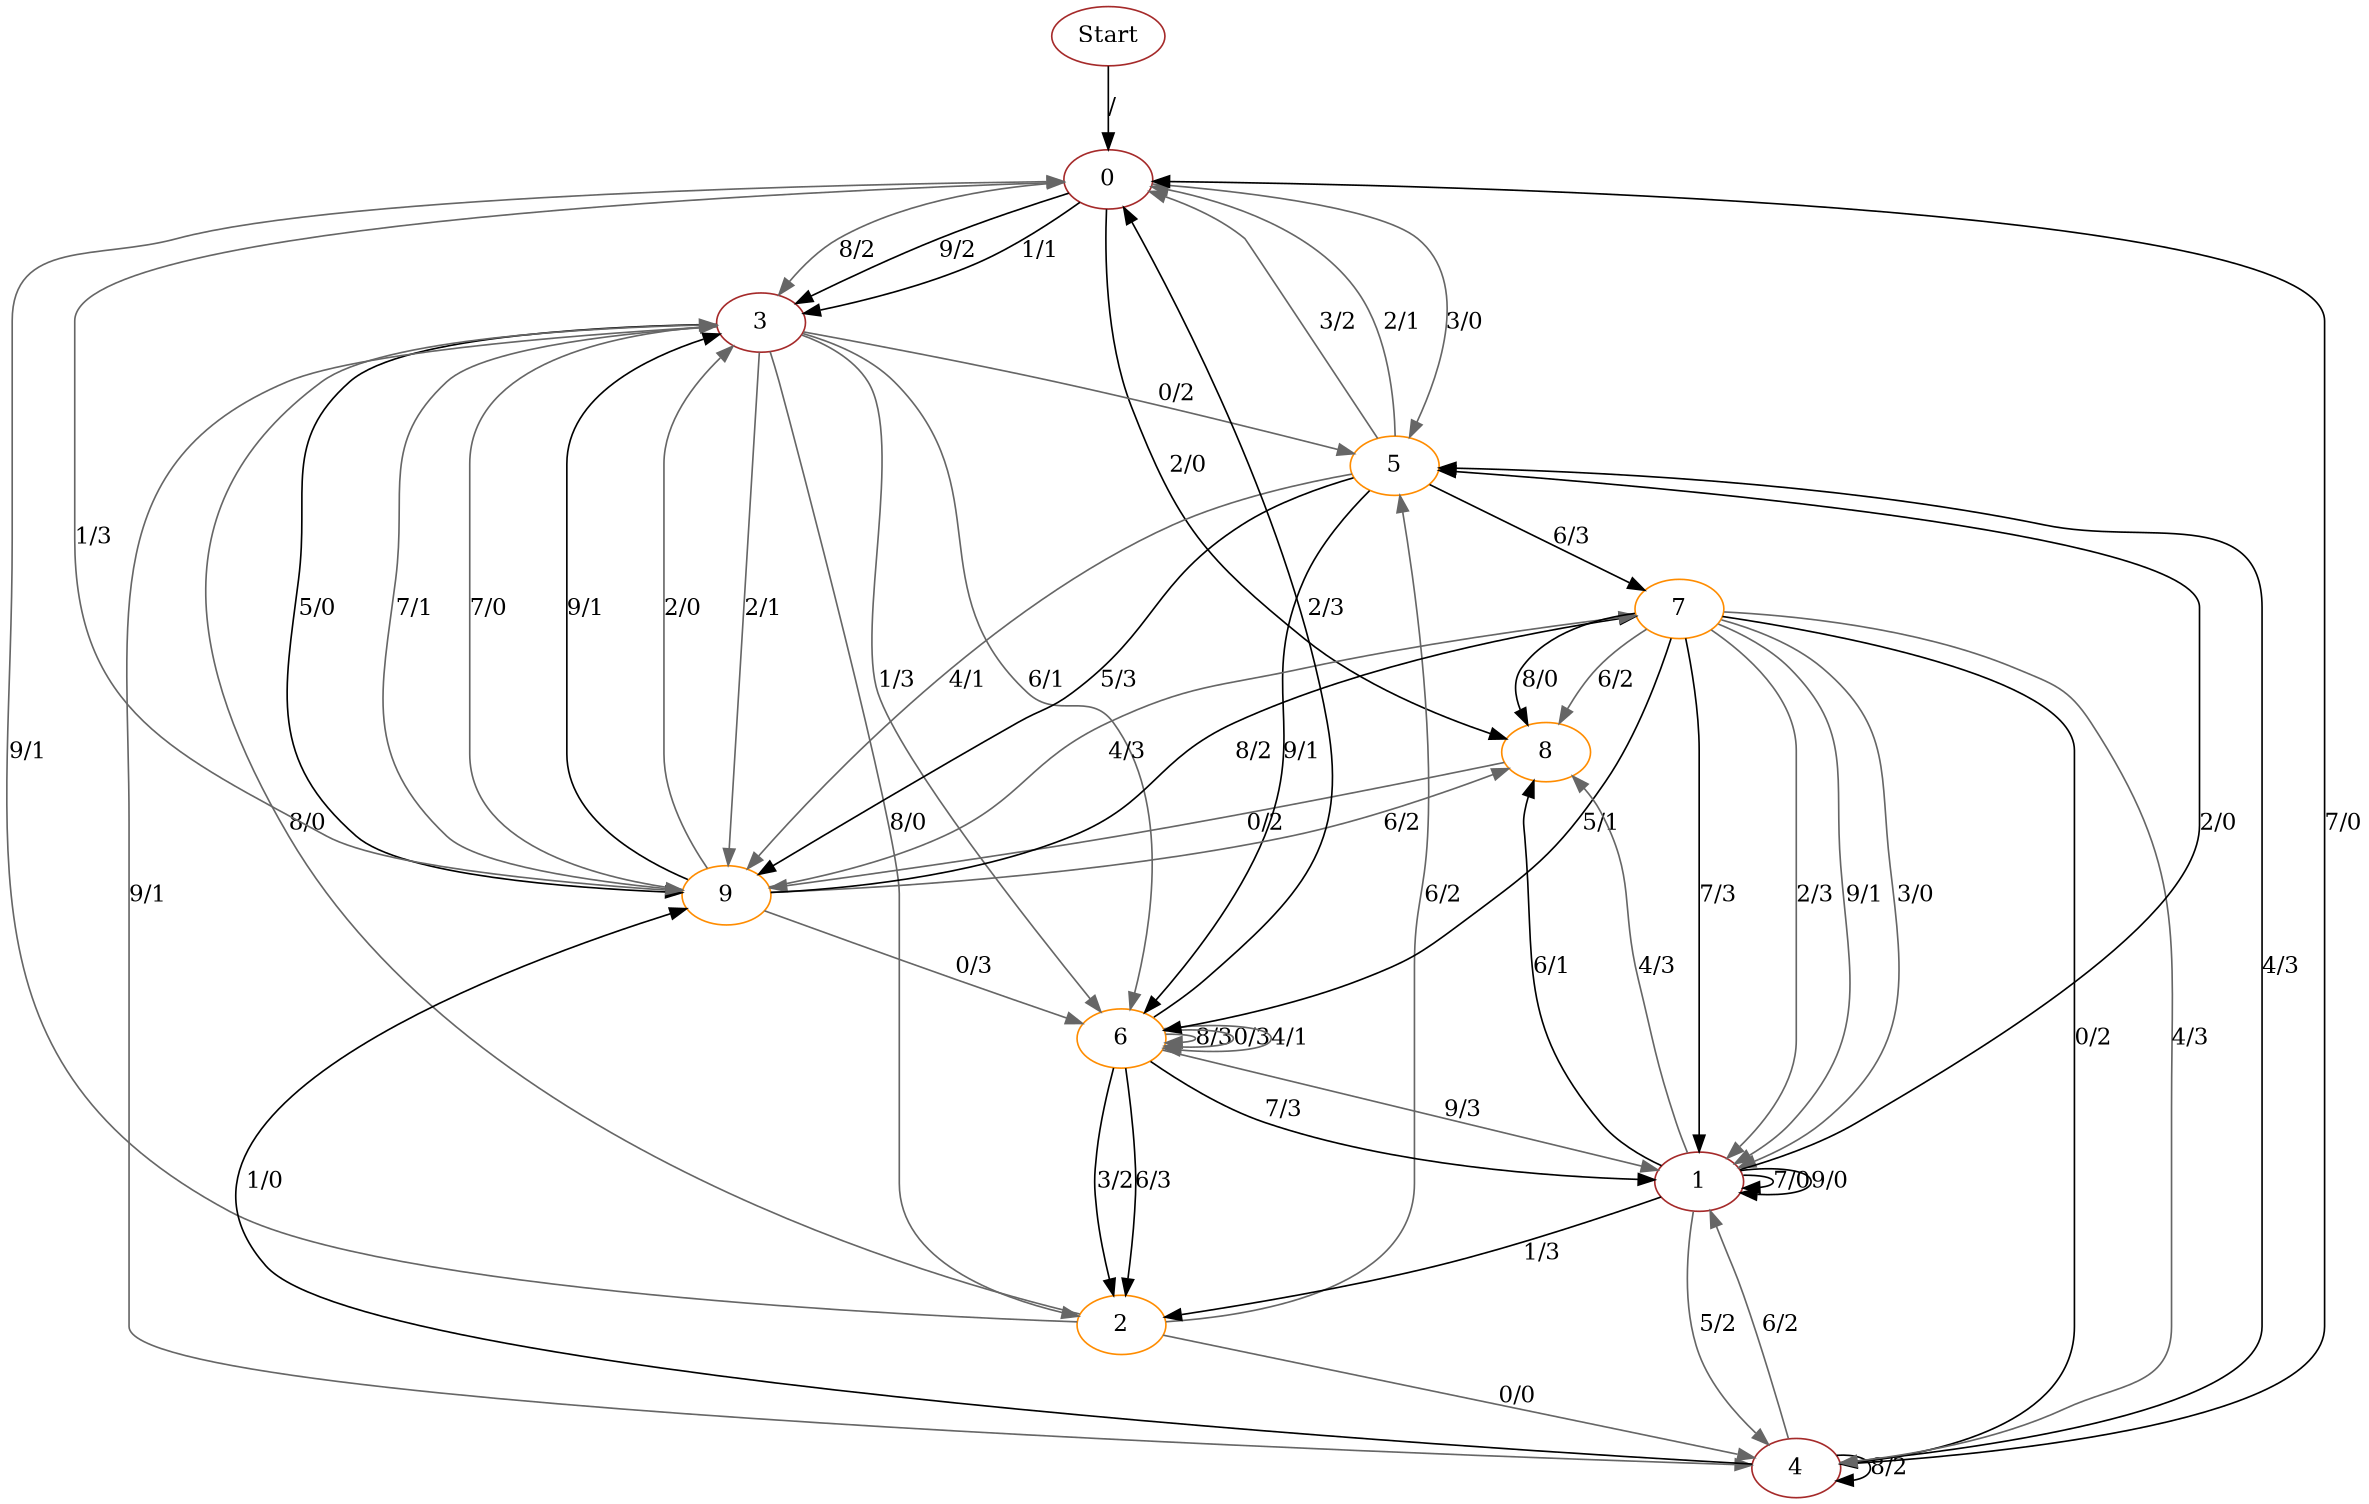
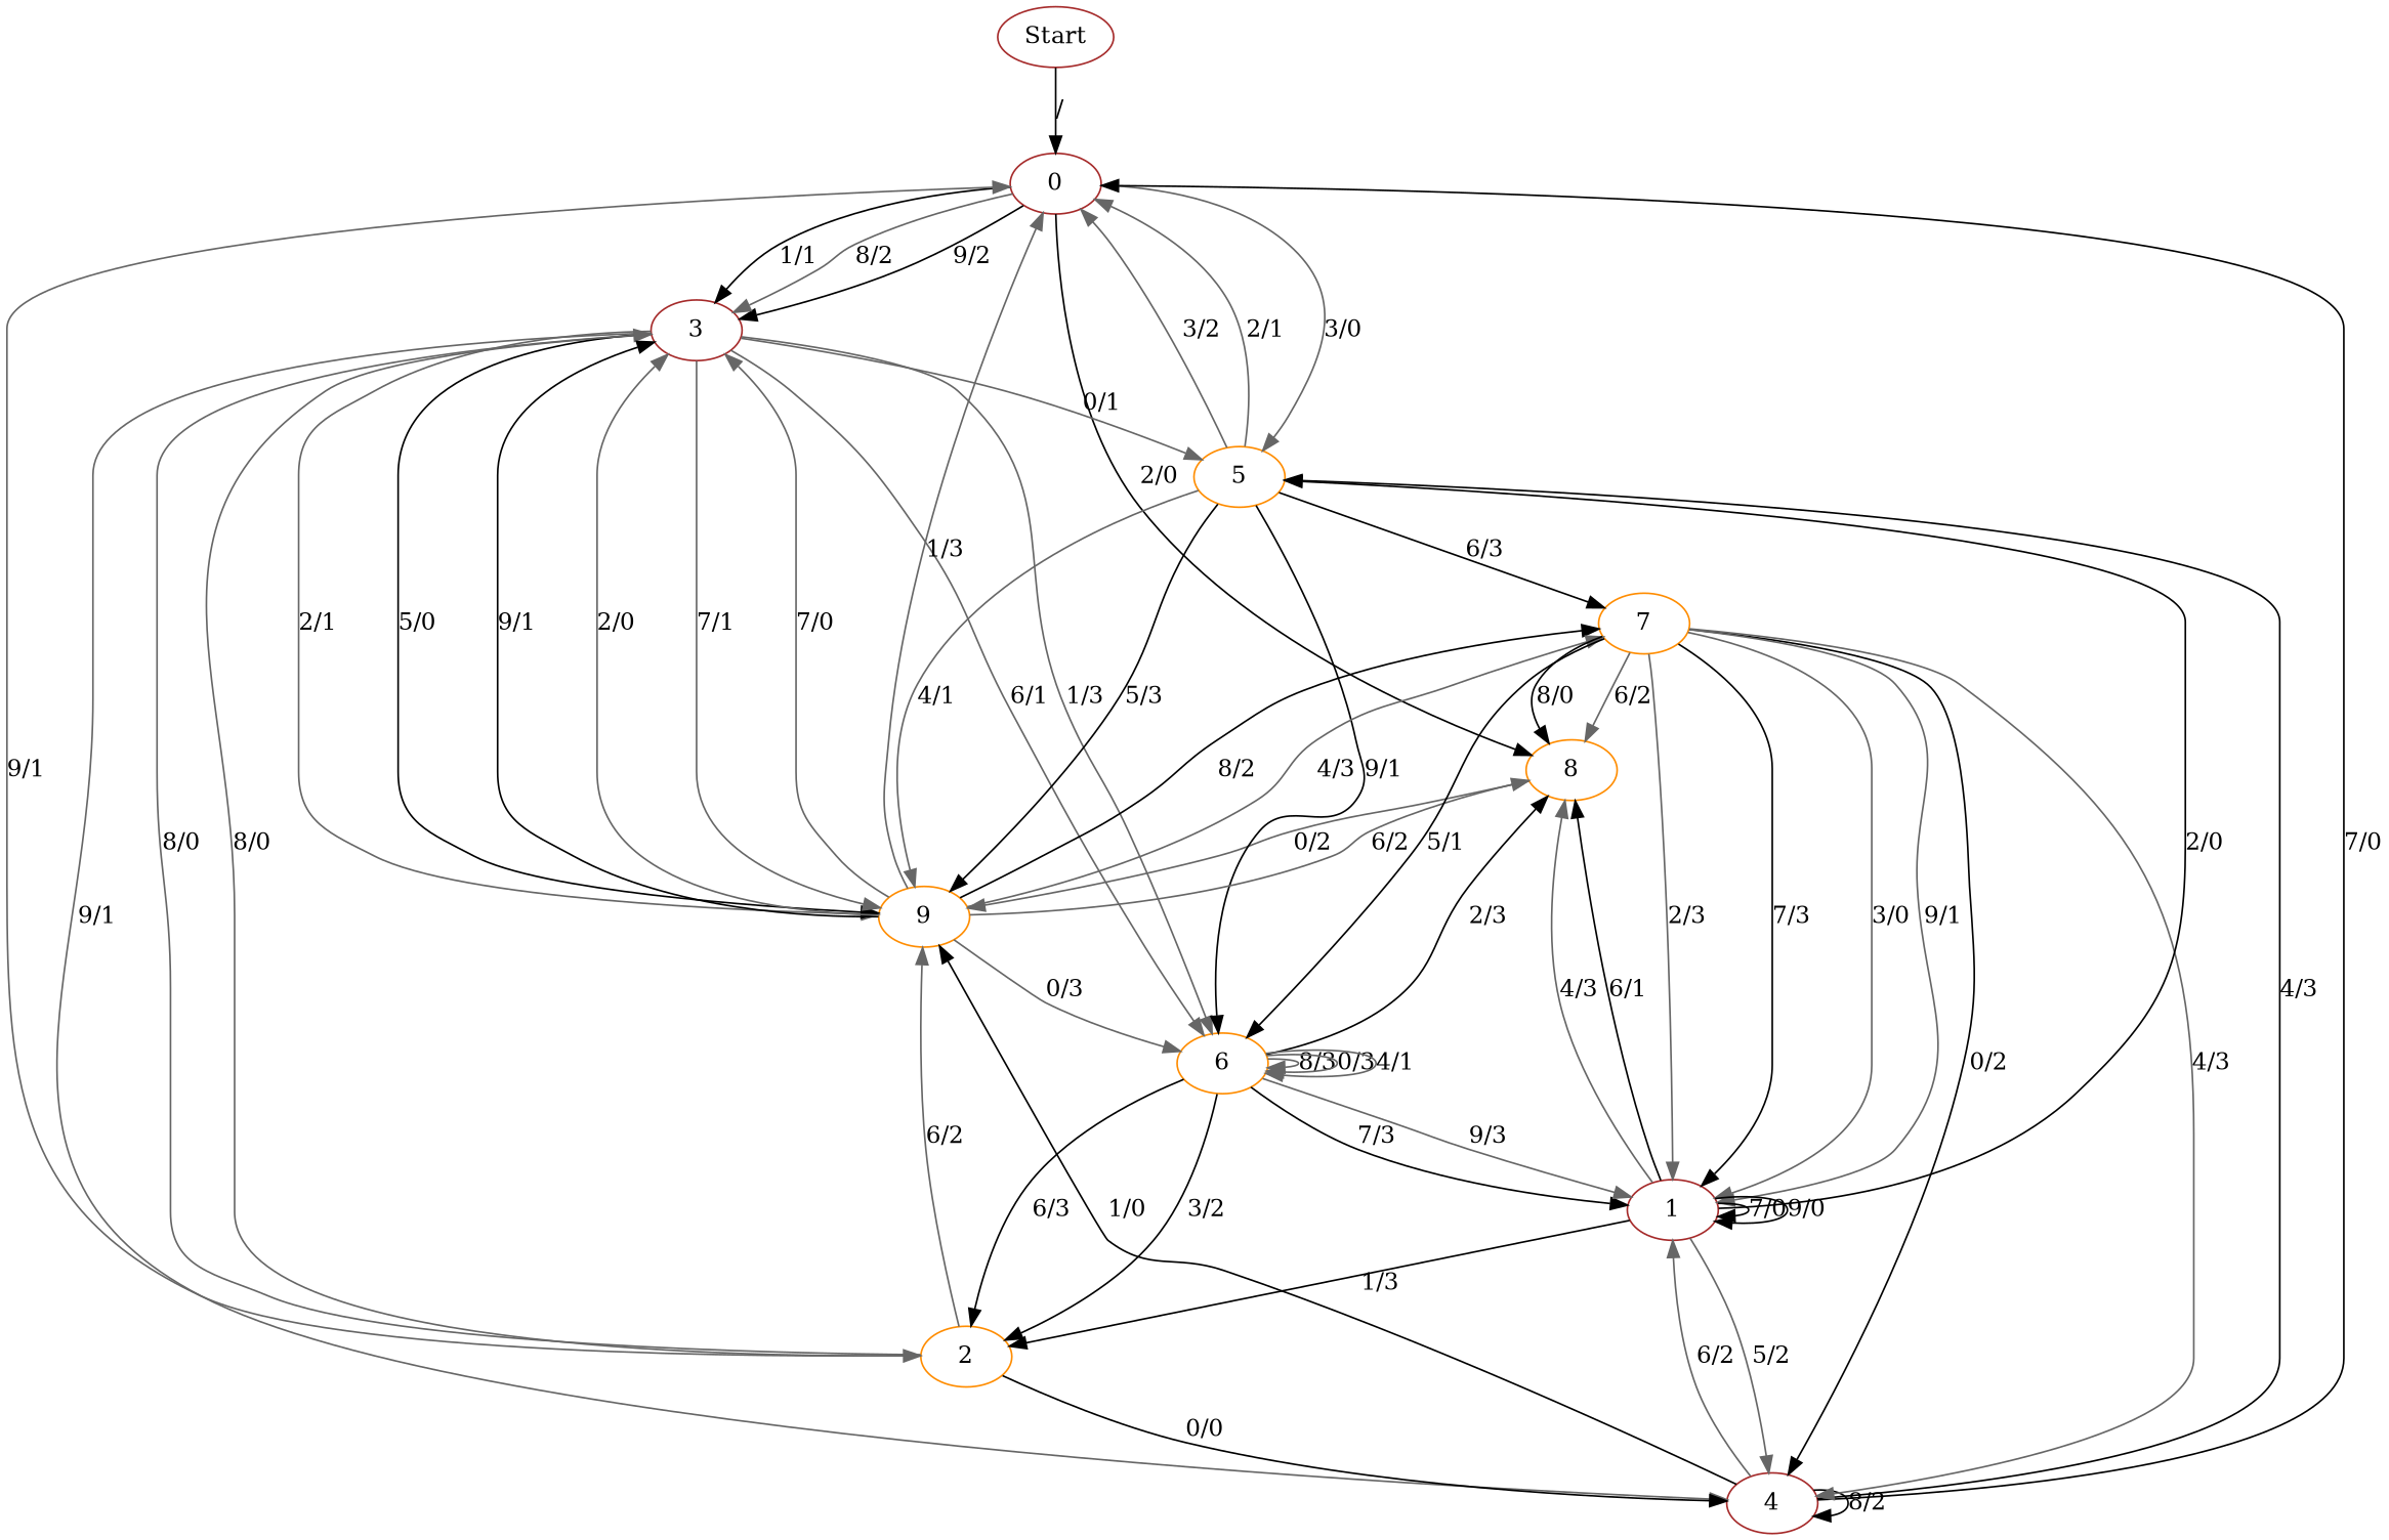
  digraph {
    node [color=darkorange]
    edge [color=gray40]
    Start [color=brown]
    0 [color=brown]
    3 [color=brown]
    8
    5
    2
    9
    4 [color=brown]
    6
    7
    1 [color=brown]
    Start -> 0 [color=black label="/"]
    0 -> 3 [color=black label="9/2"]
    0 -> 3 [color=black label="1/1"]
    0 -> 3 [label="8/2"]
    0 -> 8 [color=black label="2/0"]
    0 -> 5 [label="3/0"]
-   3 -> 5 [label="0/2"]
+   3 -> 5 [label="0/1"]
    3 -> 2 [label="8/0"]
    3 -> 9 [label="2/1"]
    3 -> 9 [color=black label="5/0"]
    3 -> 9 [label="7/1"]
    3 -> 4 [label="9/1"]
    3 -> 6 [label="1/3"]
    3 -> 6 [label="6/1"]
    8 -> 9 [label="0/2"]
    5 -> 0 [label="3/2"]
    5 -> 0 [label="2/1"]
    5 -> 9 [label="4/1"]
    5 -> 9 [color=black label="5/3"]
    5 -> 6 [color=black label="9/1"]
    5 -> 7 [color=black label="6/3"]
    2 -> 0 [label="9/1"]
    2 -> 3 [label="8/0"]
-   2 -> 5 [label="6/2"]
-   2 -> 4 [label="0/0"]
+   2 -> 9 [label="6/2"]
+   2 -> 4 [color=black label="0/0"]
    9 -> 0 [label="1/3"]
    9 -> 3 [label="7/0"]
    9 -> 3 [color=black label="9/1"]
    9 -> 3 [label="2/0"]
    9 -> 8 [label="6/2"]
    9 -> 6 [label="0/3"]
    9 -> 7 [color=black label="8/2"]
    9 -> 7 [label="4/3"]
    4 -> 0 [color=black label="7/0"]
    4 -> 5 [color=black label="4/3"]
    4 -> 9 [color=black label="1/0"]
    4 -> 4 [color=black label="8/2"]
    4 -> 1 [label="6/2"]
-   6 -> 0 [color=black label="2/3"]
+   6 -> 8 [color=black label="2/3"]
    6 -> 2 [color=black label="3/2"]
    6 -> 2 [color=black label="6/3"]
    6 -> 6 [label="8/3"]
    6 -> 6 [label="0/3"]
    6 -> 6 [label="4/1"]
    6 -> 1 [color=black label="7/3"]
    6 -> 1 [label="9/3"]
    7 -> 8 [color=black label="8/0"]
    7 -> 8 [label="6/2"]
    7 -> 4 [color=black label="0/2"]
    7 -> 4 [label="4/3"]
    7 -> 6 [color=black label="5/1"]
    7 -> 1 [label="2/3"]
    7 -> 1 [label="9/1"]
    7 -> 1 [label="3/0"]
    7 -> 1 [color=black label="7/3"]
    1 -> 8 [color=black label="6/1"]
    1 -> 8 [label="4/3"]
    1 -> 5 [color=black label="2/0"]
    1 -> 2 [color=black label="1/3"]
    1 -> 4 [label="5/2"]
    1 -> 1 [color=black label="7/0"]
    1 -> 1 [color=black label="9/0"]
  }
